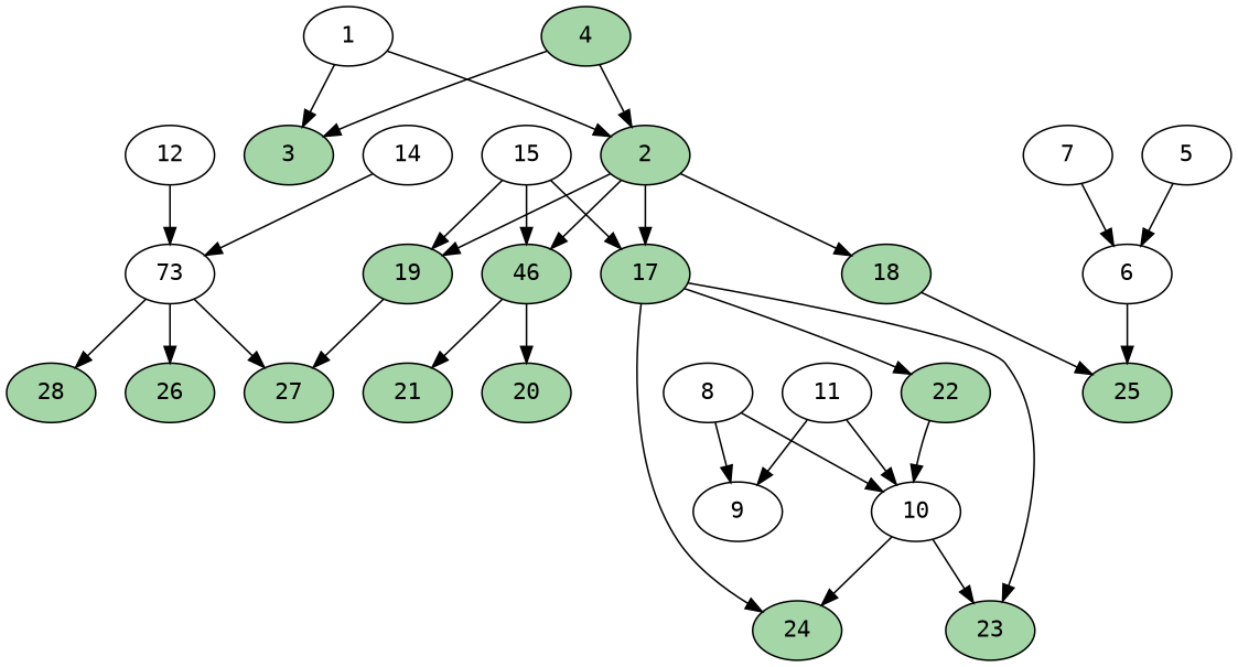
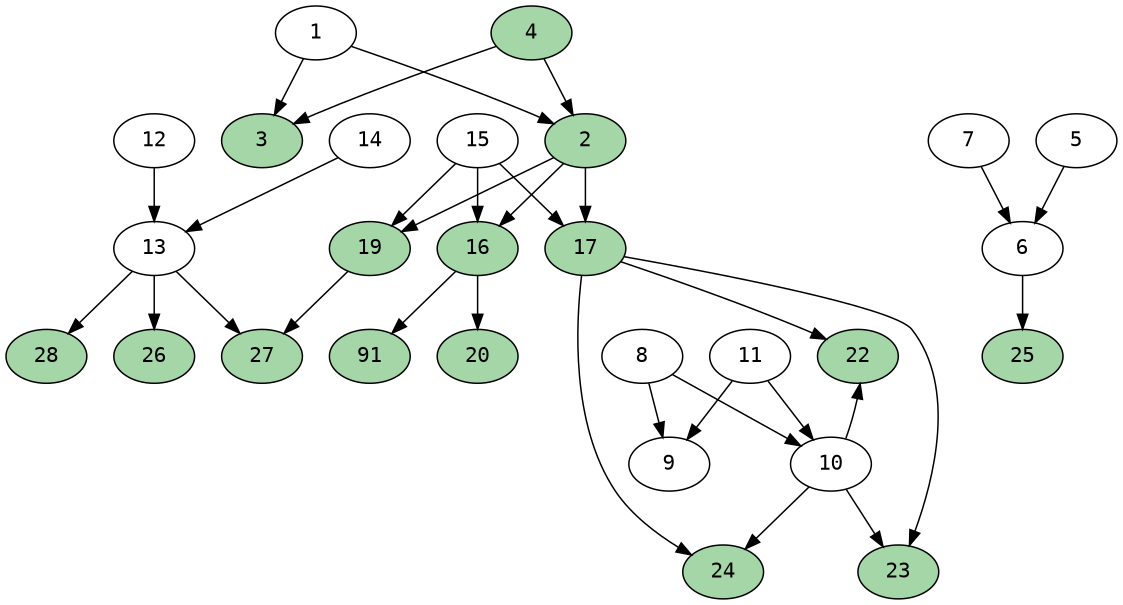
  digraph {
    fontname="DejaVu Sans Mono"
    node [fillcolor="#A5D6A7" fontname="DejaVu Sans Mono" style=filled]
    edge [fontname="DejaVu Sans Mono"]
    2
-   16 [label=46]
+   16
    17
-   18
    19
    1 [fillcolor="" style=""]
    3
    20
-   21
+   21 [label=91]
    22
    23
    24
    25
    27
    4
    5 [fillcolor="" style=""]
    6 [fillcolor="" style=""]
    7 [fillcolor="" style=""]
    8 [fillcolor="" style=""]
    9 [fillcolor="" style=""]
    10 [fillcolor="" style=""]
    11 [fillcolor="" style=""]
    12 [fillcolor="" style=""]
-   13 [label=73 fillcolor="" style=""]
+   13 [fillcolor="" style=""]
    26
    28
    14 [fillcolor="" style=""]
    15 [fillcolor="" style=""]
    2 -> 16
    2 -> 17
-   2 -> 18
    2 -> 19
    16 -> 20
    16 -> 21
    17 -> 22
    17 -> 23
    17 -> 24
-   18 -> 25
    19 -> 27
    1 -> 2
    1 -> 3
    4 -> 2
    4 -> 3
    5 -> 6
    6 -> 25
    7 -> 6
    8 -> 9
    8 -> 10
-   22 -> 10
+   10 -> 22
    10 -> 23
    10 -> 24
    11 -> 9
    11 -> 10
    12 -> 13
    13 -> 27
    13 -> 26
    13 -> 28
    14 -> 13
    15 -> 16
    15 -> 17
    15 -> 19
  }
